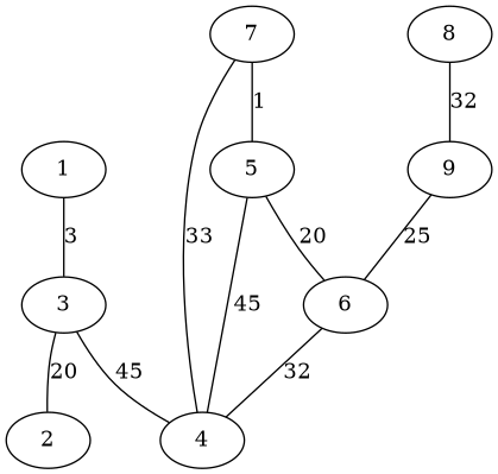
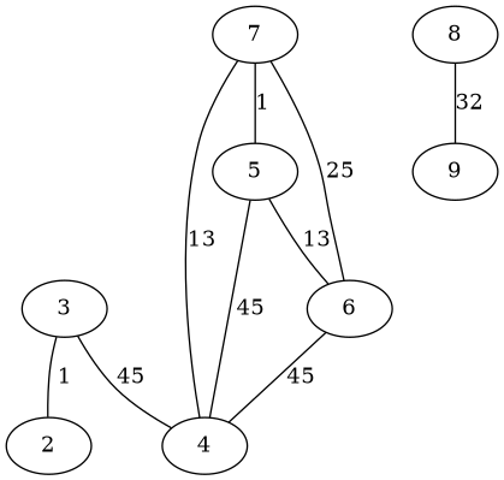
  graph {
-   1
    3
    2
    4
    5
    6
    7
    8
    9
-   1 -- 3 [label=3]
-   3 -- 2 [label=20]
+   3 -- 2 [label=1]
    3 -- 4 [label=45]
    5 -- 4 [label=45]
-   5 -- 6 [label=20]
-   6 -- 4 [label=32]
-   7 -- 4 [label=33]
+   5 -- 6 [label=13]
+   6 -- 4 [label=45]
+   7 -- 4 [label=13]
    7 -- 5 [label=1]
-   9 -- 6 [label=25]
+   7 -- 6 [label=25]
    8 -- 9 [label=32]
  }
